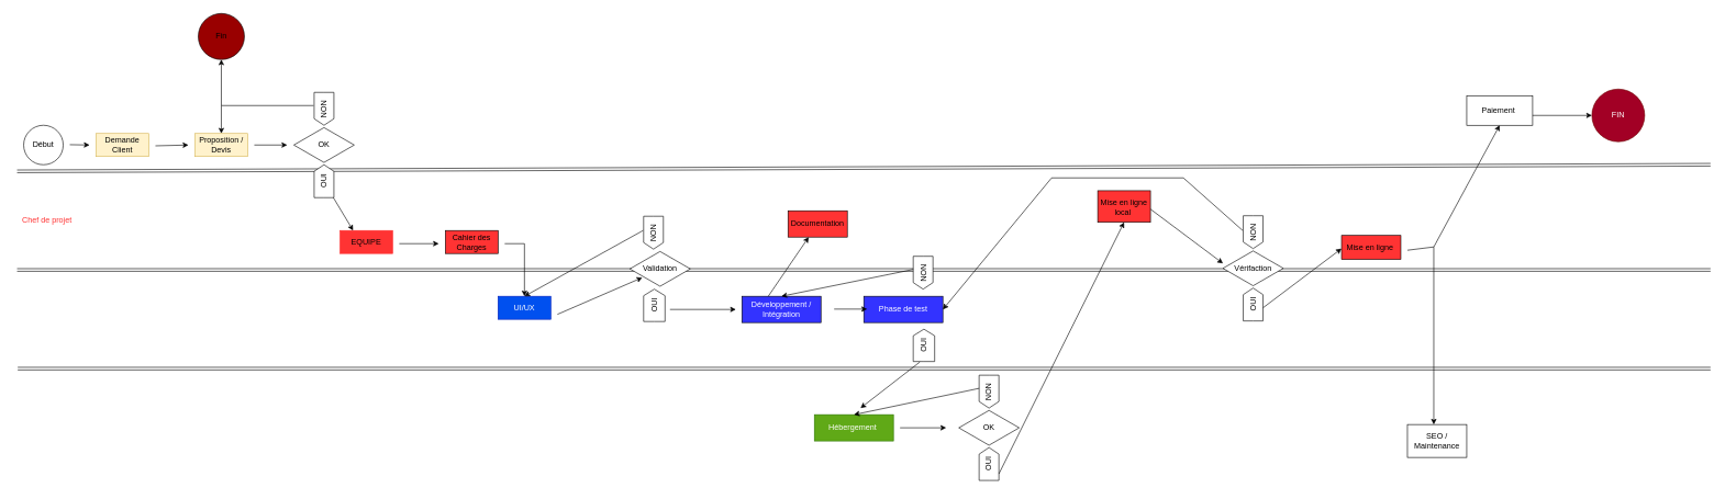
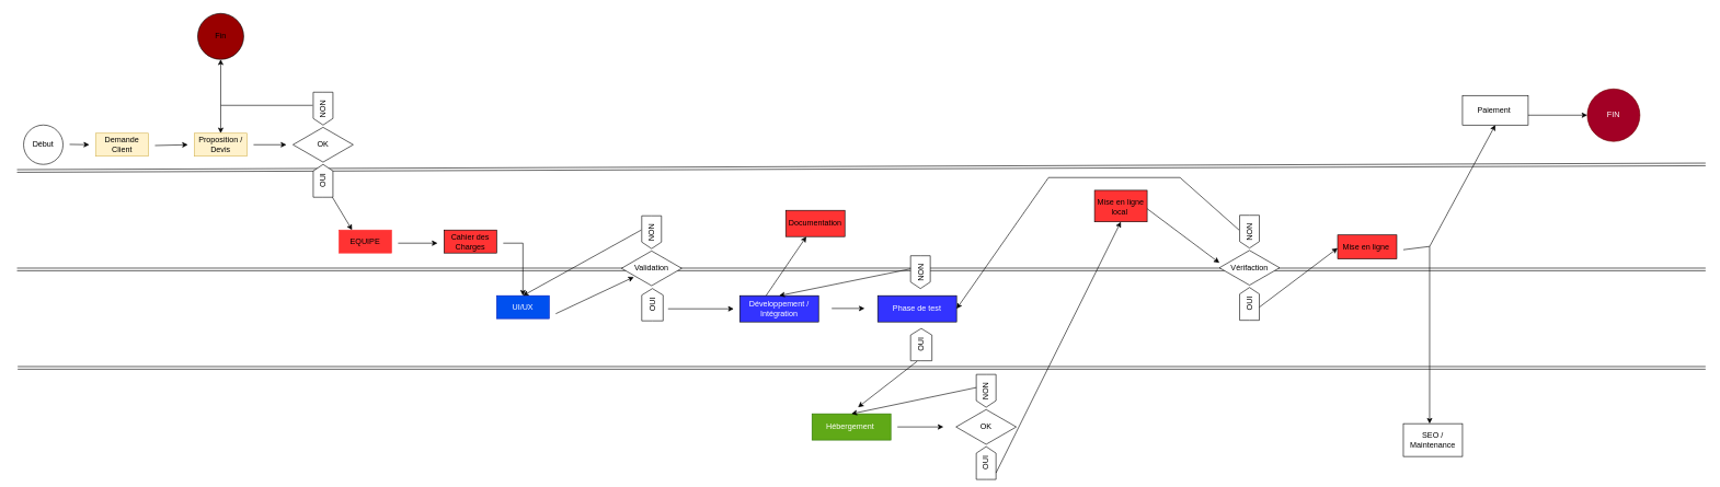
  <mxCell id="0" />
  <mxCell id="1" parent="0" />
  <mxCell id="2" value="Début" style="ellipse;whiteSpace=wrap;html=1;aspect=fixed;" vertex="1" parent="1"><mxGeometry x="35" y="190" width="60" height="60" as="geometry" /></mxCell>
  <mxCell id="3" value="" style="shape=link;html=1;rounded=0;" edge="1" parent="1"><mxGeometry width="100" relative="1" as="geometry"><mxPoint x="25" y="260" as="sourcePoint" /><mxPoint x="2595" y="250" as="targetPoint" /></mxGeometry></mxCell>
- <mxCell id="4" value="&lt;font style=&quot;color: rgb(255, 51, 51);&quot;&gt;Chef de projet&lt;/font&gt;" style="text;html=1;align=center;verticalAlign=middle;resizable=0;points=[];autosize=1;strokeColor=none;fillColor=none;" vertex="1" parent="1"><mxGeometry x="20" y="320" width="100" height="30" as="geometry" /></mxCell>
  <mxCell id="5" value="" style="shape=link;html=1;rounded=0;" edge="1" parent="1"><mxGeometry width="100" relative="1" as="geometry"><mxPoint x="25" y="410" as="sourcePoint" /><mxPoint x="2595" y="410" as="targetPoint" /></mxGeometry></mxCell>
  <mxCell id="6" value="" style="shape=link;html=1;rounded=0;" edge="1" parent="1"><mxGeometry width="100" relative="1" as="geometry"><mxPoint x="26" y="560" as="sourcePoint" /><mxPoint x="2595" y="560" as="targetPoint" /></mxGeometry></mxCell>
  <mxCell id="7" value="" style="endArrow=classic;html=1;rounded=0;" edge="1" parent="1"><mxGeometry width="50" height="50" relative="1" as="geometry"><mxPoint x="105" y="219.5" as="sourcePoint" /><mxPoint x="135" y="220" as="targetPoint" /><Array as="points" /></mxGeometry></mxCell>
  <mxCell id="8" value="Demande Client" style="rounded=0;whiteSpace=wrap;html=1;fillColor=#fff2cc;strokeColor=#d6b656;" vertex="1" parent="1"><mxGeometry x="145" y="202.5" width="80" height="35" as="geometry" /></mxCell>
  <mxCell id="9" value="" style="endArrow=classic;html=1;rounded=0;" edge="1" parent="1"><mxGeometry width="50" height="50" relative="1" as="geometry"><mxPoint x="235" y="221.25" as="sourcePoint" /><mxPoint x="285" y="220" as="targetPoint" /><Array as="points" /></mxGeometry></mxCell>
  <mxCell id="10" value="Proposition / Devis" style="rounded=0;whiteSpace=wrap;html=1;fillColor=#fff2cc;strokeColor=#d6b656;" vertex="1" parent="1"><mxGeometry x="295" y="202.5" width="80" height="35" as="geometry" /></mxCell>
  <mxCell id="11" value="NON" style="html=1;shadow=0;dashed=0;align=center;verticalAlign=middle;shape=mxgraph.arrows2.arrow;dy=0;dx=10;notch=0;rotation=90;" vertex="1" parent="1"><mxGeometry x="465.84" y="150" width="50" height="30" as="geometry" /></mxCell>
  <mxCell id="12" value="" style="endArrow=classic;html=1;rounded=0;" edge="1" parent="1"><mxGeometry width="50" height="50" relative="1" as="geometry"><mxPoint x="385" y="220" as="sourcePoint" /><mxPoint x="435" y="220" as="targetPoint" /></mxGeometry></mxCell>
  <mxCell id="13" value="OK" style="html=1;whiteSpace=wrap;aspect=fixed;shape=isoRectangle;" vertex="1" parent="1"><mxGeometry x="445" y="192.5" width="91.67" height="55" as="geometry" /></mxCell>
  <mxCell id="14" value="" style="endArrow=classic;html=1;rounded=0;entryX=0.5;entryY=0;entryDx=0;entryDy=0;" edge="1" parent="1" target="10"><mxGeometry width="50" height="50" relative="1" as="geometry"><mxPoint x="475" y="160" as="sourcePoint" /><mxPoint x="75" y="160" as="targetPoint" /><Array as="points"><mxPoint x="335" y="160" /></Array></mxGeometry></mxCell>
  <mxCell id="15" value="OUI" style="html=1;shadow=0;dashed=0;align=center;verticalAlign=middle;shape=mxgraph.arrows2.arrow;dy=0;dx=10;notch=0;rotation=-90;" vertex="1" parent="1"><mxGeometry x="465.84" y="260" width="50" height="30" as="geometry" /></mxCell>
  <mxCell id="16" value="" style="endArrow=classic;html=1;rounded=0;" edge="1" parent="1"><mxGeometry width="50" height="50" relative="1" as="geometry"><mxPoint x="505" y="300" as="sourcePoint" /><mxPoint x="535" y="350" as="targetPoint" /></mxGeometry></mxCell>
  <mxCell id="17" value="EQUIPE" style="rounded=0;whiteSpace=wrap;html=1;strokeColor=#FF3333;fillColor=#FF3333;" vertex="1" parent="1"><mxGeometry x="515" y="350" width="80" height="35" as="geometry" /></mxCell>
  <mxCell id="18" value="" style="endArrow=classic;html=1;rounded=0;" edge="1" parent="1"><mxGeometry width="50" height="50" relative="1" as="geometry"><mxPoint x="605" y="370" as="sourcePoint" /><mxPoint x="665" y="370" as="targetPoint" /></mxGeometry></mxCell>
  <mxCell id="19" value="Cahier des Charges" style="rounded=0;whiteSpace=wrap;html=1;fillColor=#FF3333;" vertex="1" parent="1"><mxGeometry x="675" y="350" width="80" height="35" as="geometry" /></mxCell>
  <mxCell id="20" value="" style="endArrow=classic;html=1;rounded=0;" edge="1" parent="1"><mxGeometry width="50" height="50" relative="1" as="geometry"><mxPoint x="765" y="370" as="sourcePoint" /><mxPoint x="795" y="450" as="targetPoint" /><Array as="points"><mxPoint x="795" y="370" /></Array></mxGeometry></mxCell>
  <mxCell id="21" value="UI/UX" style="rounded=0;whiteSpace=wrap;html=1;fillColor=#0050ef;fontColor=#ffffff;strokeColor=#001DBC;" vertex="1" parent="1"><mxGeometry x="755" y="450" width="80" height="35" as="geometry" /></mxCell>
  <mxCell id="22" value="NON" style="html=1;shadow=0;dashed=0;align=center;verticalAlign=middle;shape=mxgraph.arrows2.arrow;dy=0;dx=10;notch=0;rotation=90;" vertex="1" parent="1"><mxGeometry x="965.83" y="338.33" width="50" height="30" as="geometry" /></mxCell>
  <mxCell id="23" value="OUI" style="html=1;shadow=0;dashed=0;align=center;verticalAlign=middle;shape=mxgraph.arrows2.arrow;dy=0;dx=10;notch=0;rotation=-90;" vertex="1" parent="1"><mxGeometry x="967.5" y="447.5" width="49.17" height="32.5" as="geometry" /></mxCell>
- <mxCell id="24" value="Validation" style="html=1;whiteSpace=wrap;aspect=fixed;shape=isoRectangle;" vertex="1" parent="1"><mxGeometry x="955" y="380.83" width="91.67" height="55" as="geometry" /></mxCell>
+ <mxCell id="24" value="Validation" style="html=1;whiteSpace=wrap;aspect=fixed;shape=isoRectangle;" vertex="1" parent="1"><mxGeometry x="945" y="380.83" width="91.67" height="55" as="geometry" /></mxCell>
  <mxCell id="25" value="" style="endArrow=classic;html=1;rounded=0;entryX=0.205;entryY=0.741;entryDx=0;entryDy=0;entryPerimeter=0;" edge="1" parent="1" target="24"><mxGeometry width="50" height="50" relative="1" as="geometry"><mxPoint x="845" y="477.5" as="sourcePoint" /><mxPoint x="885" y="470" as="targetPoint" /></mxGeometry></mxCell>
  <mxCell id="26" value="" style="endArrow=classic;html=1;rounded=0;" edge="1" parent="1"><mxGeometry width="50" height="50" relative="1" as="geometry"><mxPoint x="975" y="350" as="sourcePoint" /><mxPoint x="795" y="450" as="targetPoint" /></mxGeometry></mxCell>
  <mxCell id="27" value="" style="endArrow=classic;html=1;rounded=0;" edge="1" parent="1"><mxGeometry width="50" height="50" relative="1" as="geometry"><mxPoint x="1015.83" y="470" as="sourcePoint" /><mxPoint x="1115.83" y="470" as="targetPoint" /></mxGeometry></mxCell>
  <mxCell id="28" value="Développement / Intégration" style="rounded=0;whiteSpace=wrap;html=1;fillColor=#3333FF;fontColor=#FFFFFF;" vertex="1" parent="1"><mxGeometry x="1125" y="450" width="120" height="40" as="geometry" /></mxCell>
- <mxCell id="29" value="Phase de test" style="rounded=0;whiteSpace=wrap;html=1;fillColor=#3333FF;fontColor=#FFFFFF;" vertex="1" parent="1"><mxGeometry x="1310" y="450" width="120" height="40" as="geometry" /></mxCell>
+ <mxCell id="29" value="Phase de test" style="rounded=0;whiteSpace=wrap;html=1;fillColor=#3333FF;fontColor=#FFFFFF;" vertex="1" parent="1"><mxGeometry x="1335" y="450" width="120" height="40" as="geometry" /></mxCell>
  <mxCell id="30" value="" style="endArrow=classic;html=1;rounded=0;" edge="1" parent="1"><mxGeometry width="50" height="50" relative="1" as="geometry"><mxPoint x="1265" y="469.5" as="sourcePoint" /><mxPoint x="1315" y="469.5" as="targetPoint" /></mxGeometry></mxCell>
  <mxCell id="31" value="NON" style="html=1;shadow=0;dashed=0;align=center;verticalAlign=middle;shape=mxgraph.arrows2.arrow;dy=0;dx=10;notch=0;rotation=90;" vertex="1" parent="1"><mxGeometry x="1375" y="399.17" width="50" height="30" as="geometry" /></mxCell>
  <mxCell id="32" value="OUI" style="html=1;shadow=0;dashed=0;align=center;verticalAlign=middle;shape=mxgraph.arrows2.arrow;dy=0;dx=10;notch=0;rotation=-90;" vertex="1" parent="1"><mxGeometry x="1376.67" y="508.34" width="49.17" height="32.5" as="geometry" /></mxCell>
  <mxCell id="33" value="" style="endArrow=classic;html=1;rounded=0;exitX=0;exitY=0;exitDx=20;exitDy=30;exitPerimeter=0;entryX=0.5;entryY=0;entryDx=0;entryDy=0;" edge="1" parent="1" source="31" target="28"><mxGeometry width="50" height="50" relative="1" as="geometry"><mxPoint x="1275" y="410" as="sourcePoint" /><mxPoint x="1325" y="360" as="targetPoint" /></mxGeometry></mxCell>
  <mxCell id="34" value="" style="endArrow=classic;html=1;rounded=0;" edge="1" parent="1"><mxGeometry width="50" height="50" relative="1" as="geometry"><mxPoint x="1395" y="550" as="sourcePoint" /><mxPoint x="1305" y="620" as="targetPoint" /></mxGeometry></mxCell>
  <mxCell id="35" value="Hébergement&amp;nbsp;" style="rounded=0;whiteSpace=wrap;html=1;fillColor=#60a917;fontColor=#ffffff;strokeColor=#2D7600;" vertex="1" parent="1"><mxGeometry x="1235" y="630" width="120" height="40" as="geometry" /></mxCell>
  <mxCell id="36" value="NON" style="html=1;shadow=0;dashed=0;align=center;verticalAlign=middle;shape=mxgraph.arrows2.arrow;dy=0;dx=10;notch=0;rotation=90;" vertex="1" parent="1"><mxGeometry x="1475" y="580" width="50" height="30" as="geometry" /></mxCell>
  <mxCell id="37" value="OUI" style="html=1;shadow=0;dashed=0;align=center;verticalAlign=middle;shape=mxgraph.arrows2.arrow;dy=0;dx=10;notch=0;rotation=-90;" vertex="1" parent="1"><mxGeometry x="1475" y="690" width="50" height="30" as="geometry" /></mxCell>
  <mxCell id="38" value="OK" style="html=1;whiteSpace=wrap;aspect=fixed;shape=isoRectangle;" vertex="1" parent="1"><mxGeometry x="1454.17" y="622.5" width="91.67" height="55" as="geometry" /></mxCell>
  <mxCell id="39" value="" style="endArrow=classic;html=1;rounded=0;" edge="1" parent="1"><mxGeometry width="50" height="50" relative="1" as="geometry"><mxPoint x="1365" y="650" as="sourcePoint" /><mxPoint x="1435" y="650" as="targetPoint" /></mxGeometry></mxCell>
  <mxCell id="40" value="" style="endArrow=classic;html=1;rounded=0;" edge="1" parent="1" target="41"><mxGeometry width="50" height="50" relative="1" as="geometry"><mxPoint x="1165" y="450" as="sourcePoint" /><mxPoint x="1235" y="370" as="targetPoint" /></mxGeometry></mxCell>
  <mxCell id="41" value="Documentation" style="rounded=0;whiteSpace=wrap;html=1;fillColor=#FF3333;" vertex="1" parent="1"><mxGeometry x="1195" y="320" width="90" height="40" as="geometry" /></mxCell>
  <mxCell id="42" value="Mise en ligne local&amp;nbsp;" style="rounded=0;whiteSpace=wrap;html=1;fillColor=#FF3333;" vertex="1" parent="1"><mxGeometry x="1665" y="289.5" width="80" height="48" as="geometry" /></mxCell>
  <mxCell id="43" value="" style="endArrow=classic;html=1;rounded=0;exitX=0;exitY=0;exitDx=20;exitDy=30;exitPerimeter=0;entryX=0.5;entryY=0;entryDx=0;entryDy=0;" edge="1" parent="1" source="36" target="35"><mxGeometry width="50" height="50" relative="1" as="geometry"><mxPoint x="1435" y="600" as="sourcePoint" /><mxPoint x="1345" y="590" as="targetPoint" /></mxGeometry></mxCell>
  <mxCell id="44" value="" style="endArrow=classic;html=1;rounded=0;entryX=0.5;entryY=1;entryDx=0;entryDy=0;" edge="1" parent="1" target="42"><mxGeometry width="50" height="50" relative="1" as="geometry"><mxPoint x="1515" y="720" as="sourcePoint" /><mxPoint x="1565" y="670" as="targetPoint" /></mxGeometry></mxCell>
  <mxCell id="45" value="" style="endArrow=classic;html=1;rounded=0;" edge="1" parent="1"><mxGeometry width="50" height="50" relative="1" as="geometry"><mxPoint x="1745" y="317.5" as="sourcePoint" /><mxPoint x="1855" y="400" as="targetPoint" /></mxGeometry></mxCell>
  <mxCell id="46" value="NON" style="html=1;shadow=0;dashed=0;align=center;verticalAlign=middle;shape=mxgraph.arrows2.arrow;dy=0;dx=10;notch=0;rotation=90;" vertex="1" parent="1"><mxGeometry x="1875.84" y="337.5" width="50" height="30" as="geometry" /></mxCell>
  <mxCell id="47" value="Vérifaction" style="html=1;whiteSpace=wrap;aspect=fixed;shape=isoRectangle;" vertex="1" parent="1"><mxGeometry x="1855.01" y="380" width="91.67" height="55" as="geometry" /></mxCell>
  <mxCell id="48" value="OUI" style="html=1;shadow=0;dashed=0;align=center;verticalAlign=middle;shape=mxgraph.arrows2.arrow;dy=0;dx=10;notch=0;rotation=-90;" vertex="1" parent="1"><mxGeometry x="1875.84" y="447.5" width="50" height="30" as="geometry" /></mxCell>
  <mxCell id="49" value="" style="endArrow=classic;html=1;rounded=0;entryX=1;entryY=0.5;entryDx=0;entryDy=0;" edge="1" parent="1" target="29"><mxGeometry width="50" height="50" relative="1" as="geometry"><mxPoint x="1885" y="350" as="sourcePoint" /><mxPoint x="1575" y="450" as="targetPoint" /><Array as="points"><mxPoint x="1795" y="270" /><mxPoint x="1595" y="270" /></Array></mxGeometry></mxCell>
  <mxCell id="50" value="" style="endArrow=classic;html=1;rounded=0;exitX=0;exitY=0;exitDx=20;exitDy=30;exitPerimeter=0;" edge="1" parent="1" source="48"><mxGeometry width="50" height="50" relative="1" as="geometry"><mxPoint x="1935" y="387.5" as="sourcePoint" /><mxPoint x="2035" y="377.5" as="targetPoint" /></mxGeometry></mxCell>
  <mxCell id="51" value="Mise en ligne&amp;nbsp;" style="rounded=0;whiteSpace=wrap;html=1;fillColor=#FF3333;" vertex="1" parent="1"><mxGeometry x="2035" y="357.5" width="90" height="36.5" as="geometry" /></mxCell>
  <mxCell id="52" value="" style="endArrow=classic;html=1;rounded=0;" edge="1" parent="1"><mxGeometry width="50" height="50" relative="1" as="geometry"><mxPoint x="2135" y="380" as="sourcePoint" /><mxPoint x="2175" y="645" as="targetPoint" /><Array as="points"><mxPoint x="2175" y="375" /></Array></mxGeometry></mxCell>
  <mxCell id="53" value="SEO / Maintenance" style="rounded=0;whiteSpace=wrap;html=1;" vertex="1" parent="1"><mxGeometry x="2135" y="645" width="90" height="50" as="geometry" /></mxCell>
  <mxCell id="54" value="" style="endArrow=classic;html=1;rounded=0;entryX=0.5;entryY=1;entryDx=0;entryDy=0;" edge="1" parent="1" target="55"><mxGeometry width="50" height="50" relative="1" as="geometry"><mxPoint x="2175" y="375" as="sourcePoint" /><mxPoint x="2275" y="195" as="targetPoint" /></mxGeometry></mxCell>
  <mxCell id="55" value="Paiement&amp;nbsp;" style="rounded=0;whiteSpace=wrap;html=1;" vertex="1" parent="1"><mxGeometry x="2225" y="145" width="100" height="45" as="geometry" /></mxCell>
  <mxCell id="56" value="" style="endArrow=classic;html=1;rounded=0;" edge="1" parent="1"><mxGeometry width="50" height="50" relative="1" as="geometry"><mxPoint x="2325" y="175" as="sourcePoint" /><mxPoint x="2415" y="175" as="targetPoint" /></mxGeometry></mxCell>
  <mxCell id="57" value="FIN" style="ellipse;whiteSpace=wrap;html=1;aspect=fixed;fillColor=#a20025;fontColor=#ffffff;strokeColor=#6F0000;" vertex="1" parent="1"><mxGeometry x="2415" y="135" width="80" height="80" as="geometry" /></mxCell>
  <mxCell id="58" value="" style="endArrow=classic;html=1;rounded=0;" edge="1" parent="1"><mxGeometry width="50" height="50" relative="1" as="geometry"><mxPoint x="335" y="160" as="sourcePoint" /><mxPoint x="335" y="90" as="targetPoint" /></mxGeometry></mxCell>
  <mxCell id="59" value="Fin" style="ellipse;whiteSpace=wrap;html=1;aspect=fixed;fillColor=#990000;" vertex="1" parent="1"><mxGeometry x="300" y="20" width="70" height="70" as="geometry" /></mxCell>
